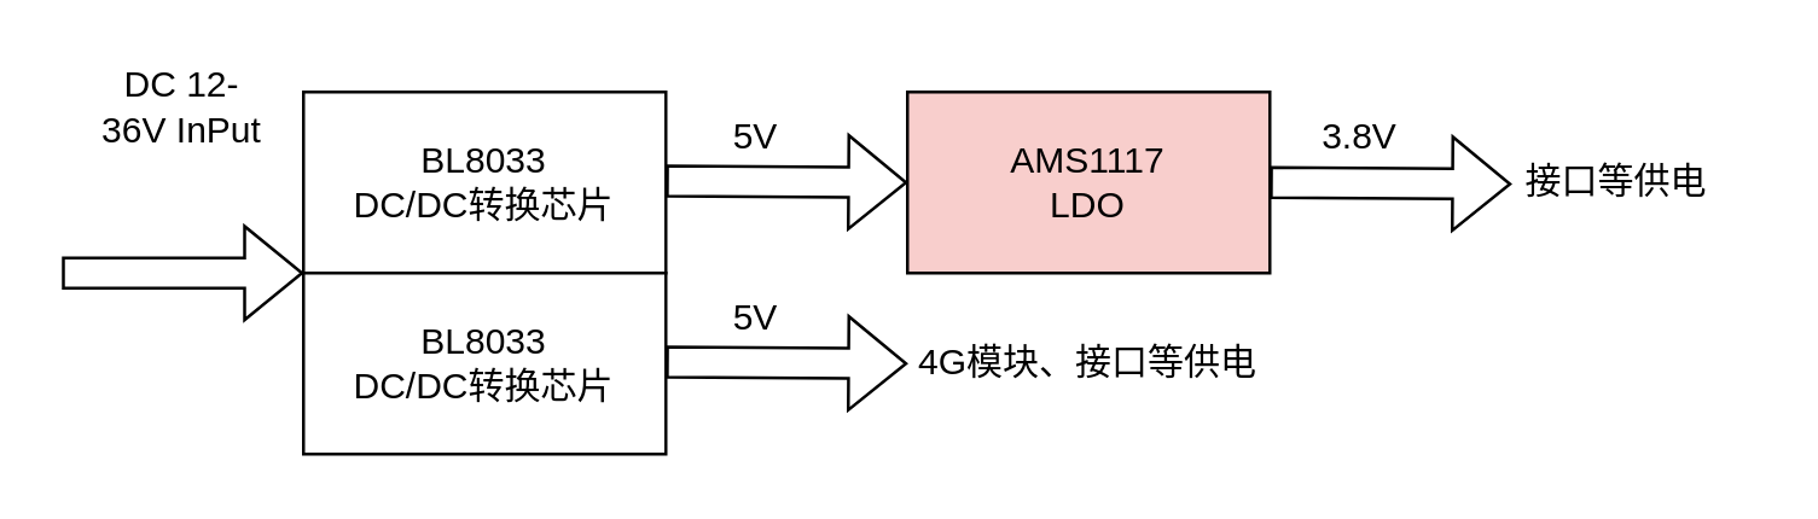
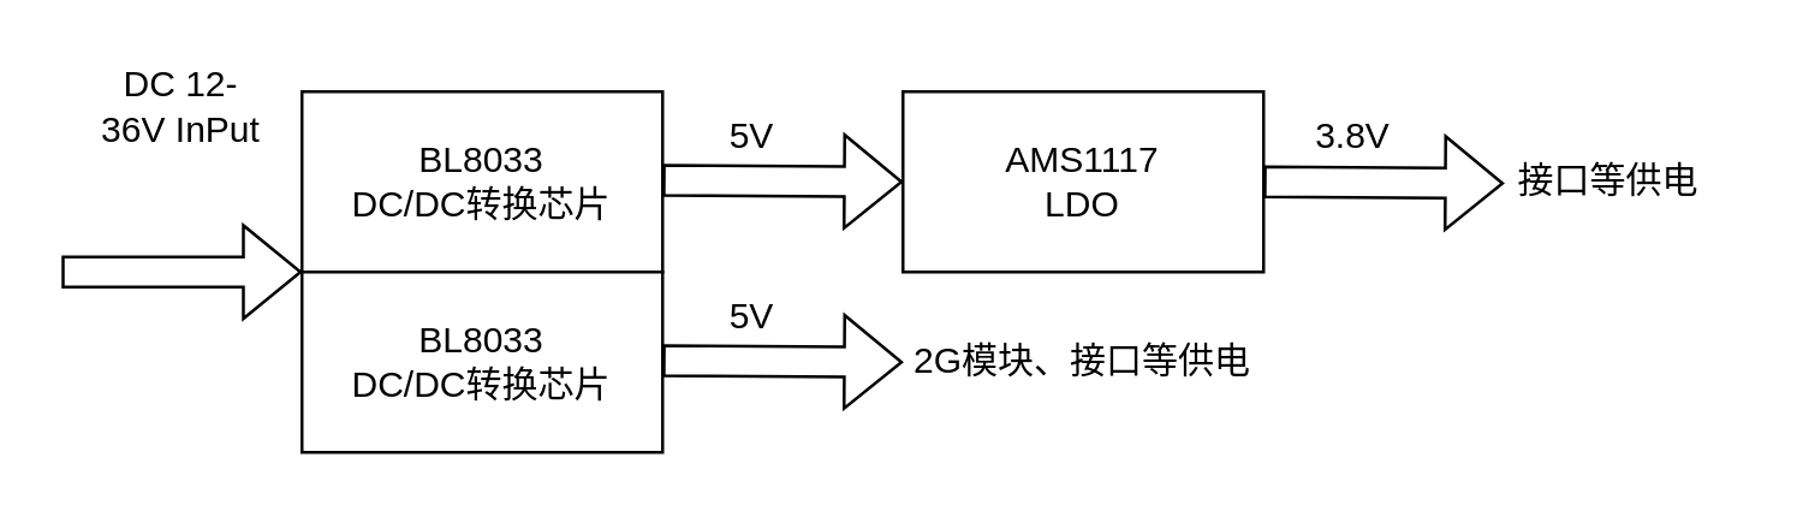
  <mxCell id="0" />
  <mxCell id="1" parent="0" />
  <mxCell id="2" value="" style="shape=flexArrow;endArrow=classic;html=1;rounded=0;" edge="1" parent="1"><mxGeometry width="50" height="50" relative="1" as="geometry"><mxPoint x="20" y="90" as="sourcePoint" /><mxPoint x="100" y="90" as="targetPoint" /></mxGeometry></mxCell>
  <mxCell id="3" value="BL8033&lt;br&gt;DC/DC转换芯片" style="whiteSpace=wrap;html=1;" vertex="1" parent="1"><mxGeometry x="100" y="30" width="120" height="60" as="geometry" /></mxCell>
  <mxCell id="4" value="BL8033&lt;br&gt;DC/DC转换芯片" style="whiteSpace=wrap;html=1;" vertex="1" parent="1"><mxGeometry x="100" y="90" width="120" height="60" as="geometry" /></mxCell>
  <mxCell id="5" value="" style="shape=flexArrow;endArrow=classic;html=1;rounded=0;" edge="1" parent="1"><mxGeometry width="50" height="50" relative="1" as="geometry"><mxPoint x="220" y="59.5" as="sourcePoint" /><mxPoint x="300" y="60" as="targetPoint" /></mxGeometry></mxCell>
- <mxCell id="6" value="AMS1117&lt;br&gt;LDO" style="whiteSpace=wrap;html=1;fillColor=#f8cecc;" vertex="1" parent="1"><mxGeometry x="300" y="30" width="120" height="60" as="geometry" /></mxCell>
+ <mxCell id="6" value="AMS1117&lt;br&gt;LDO" style="whiteSpace=wrap;html=1;" vertex="1" parent="1"><mxGeometry x="300" y="30" width="120" height="60" as="geometry" /></mxCell>
  <mxCell id="7" value="" style="shape=flexArrow;endArrow=classic;html=1;rounded=0;" edge="1" parent="1"><mxGeometry width="50" height="50" relative="1" as="geometry"><mxPoint x="220" y="119.5" as="sourcePoint" /><mxPoint x="300" y="120" as="targetPoint" /></mxGeometry></mxCell>
  <mxCell id="8" value="5V" style="text;html=1;align=center;verticalAlign=middle;whiteSpace=wrap;rounded=0;" vertex="1" parent="1"><mxGeometry x="220" y="30" width="60" height="30" as="geometry" /></mxCell>
  <mxCell id="9" value="DC 12-36V InPut" style="text;html=1;align=center;verticalAlign=middle;whiteSpace=wrap;rounded=0;" vertex="1" parent="1"><mxGeometry x="30" y="20" width="60" height="30" as="geometry" /></mxCell>
  <mxCell id="10" value="5V" style="text;html=1;align=center;verticalAlign=middle;whiteSpace=wrap;rounded=0;" vertex="1" parent="1"><mxGeometry x="220" y="90" width="60" height="30" as="geometry" /></mxCell>
- <mxCell id="11" value="&lt;div&gt;4G模块、接口等供电&lt;/div&gt;" style="text;html=1;align=center;verticalAlign=middle;whiteSpace=wrap;rounded=0;" vertex="1" parent="1"><mxGeometry x="300" y="105" width="120" height="30" as="geometry" /></mxCell>
+ <mxCell id="11" value="&lt;div&gt;2G模块、接口等供电&lt;/div&gt;" style="text;html=1;align=center;verticalAlign=middle;whiteSpace=wrap;rounded=0;" vertex="1" parent="1"><mxGeometry x="300" y="105" width="120" height="30" as="geometry" /></mxCell>
  <mxCell id="12" value="接口等供电" style="text;html=1;align=center;verticalAlign=middle;whiteSpace=wrap;rounded=0;" vertex="1" parent="1"><mxGeometry x="490" y="45" width="90" height="30" as="geometry" /></mxCell>
  <mxCell id="13" value="" style="shape=flexArrow;endArrow=classic;html=1;rounded=0;" edge="1" parent="1"><mxGeometry width="50" height="50" relative="1" as="geometry"><mxPoint x="420" y="60" as="sourcePoint" /><mxPoint x="500" y="60.5" as="targetPoint" /></mxGeometry></mxCell>
  <mxCell id="14" value="3.8V" style="text;html=1;align=center;verticalAlign=middle;whiteSpace=wrap;rounded=0;" vertex="1" parent="1"><mxGeometry x="420" y="30" width="60" height="30" as="geometry" /></mxCell>
